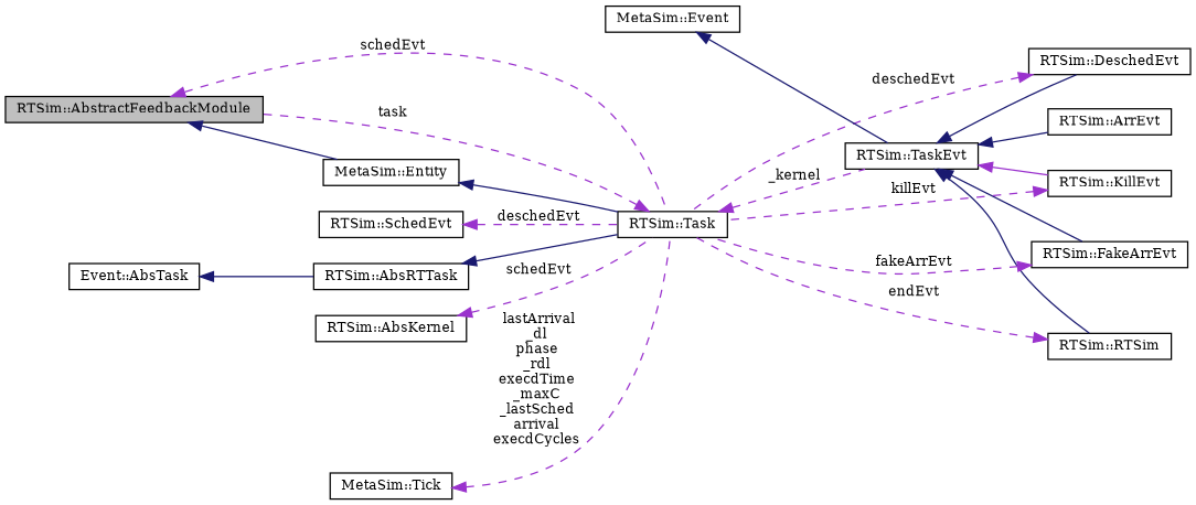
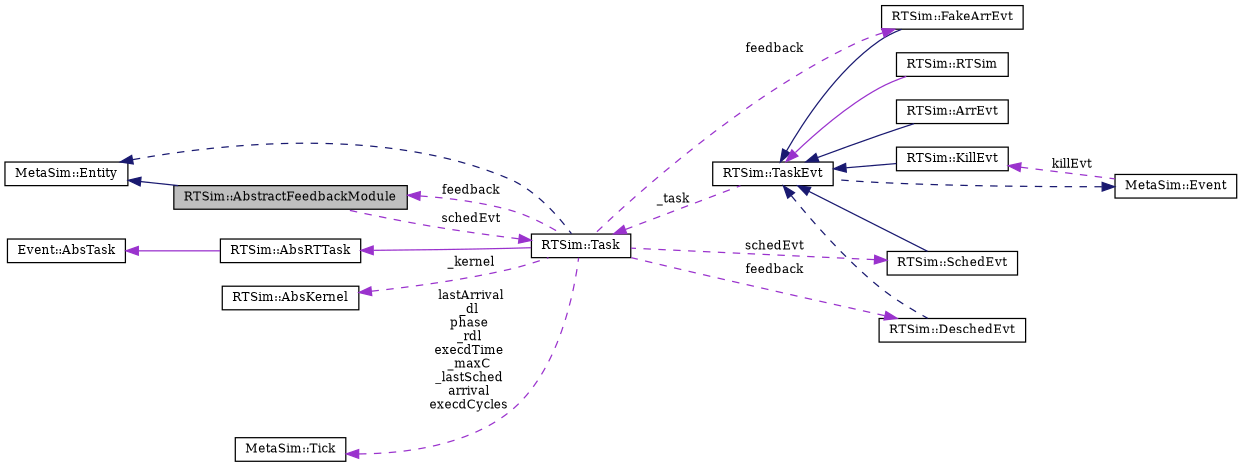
  digraph {
    fontname="DejaVu Serif"
    rankdir=LR
    node [color=black fillcolor=white fontname="DejaVu Serif" fontsize=10 shape=record style=filled]
    edge [color=midnightblue dir=back fontname="DejaVu Serif" fontsize=10 labelfontname=Helvetica labelfontsize=10 style=solid]
    n1 [fillcolor=grey75 fontcolor=black height=0.2 label="RTSim::AbstractFeedbackModule" width=0.4]
    n2 [height=0.2 label="RTSim::Task" width=0.4]
    n3 [height=0.2 label="RTSim::TaskEvt" width=0.4]
    n4 [height=0.2 label="MetaSim::Entity" width=0.4]
    n5 [height=0.2 label="RTSim::FakeArrEvt" width=0.4]
    n6 [height=0.2 label="RTSim::DeschedEvt" width=0.4]
    n7 [height=0.2 label="RTSim::KillEvt" width=0.4]
    n8 [height=0.2 label="RTSim::RTSim" width=0.4]
    n9 [height=0.2 label="RTSim::SchedEvt" width=0.4]
    n10 [height=0.2 label="RTSim::ArrEvt" width=0.4]
    n11 [height=0.2 label="RTSim::AbsRTTask" width=0.4]
    n12 [height=0.2 label="Event::AbsTask" width=0.4]
    n13 [height=0.2 label="MetaSim::Event" width=0.4]
    n14 [height=0.2 label="RTSim::AbsKernel" width=0.4]
    n15 [height=0.2 label="MetaSim::Tick" width=0.4]
-   n1 -> n2 [color=darkorchid3 label=" schedEvt" style=dashed]
-   n2 -> n1 [color=darkorchid3 label=" task" style=dashed]
-   n2 -> n3 [color=darkorchid3 label=" _kernel" style=dashed]
+   n1 -> n2 [color=darkorchid3 label=" feedback" style=dashed]
+   n2 -> n1 [color=darkorchid3 label=" schedEvt" style=dashed]
+   n2 -> n3 [color=darkorchid3 label=" _task" style=dashed]
    n3 -> n5
-   n3 -> n6
-   n3 -> n7 [color=darkorchid3]
-   n3 -> n8
+   n3 -> n6 [style=dashed]
+   n3 -> n7
+   n3 -> n8 [color=darkorchid3]
+   n3 -> n9
    n3 -> n10
-   n1 -> n4
-   n4 -> n2
-   n5 -> n2 [color=darkorchid3 label=" fakeArrEvt" style=dashed]
-   n6 -> n2 [color=darkorchid3 label=" deschedEvt" style=dashed]
-   n7 -> n2 [color=darkorchid3 label=" killEvt" style=dashed]
-   n8 -> n2 [color=darkorchid3 label=" endEvt" style=dashed]
-   n9 -> n2 [color=darkorchid3 label=" deschedEvt" style=dashed]
-   n11 -> n2
-   n12 -> n11
-   n13 -> n3
-   n14 -> n2 [color=darkorchid3 label=" schedEvt" style=dashed]
+   n4 -> n1
+   n4 -> n2 [style=dashed]
+   n5 -> n2 [color=darkorchid3 label=" feedback" style=dashed]
+   n6 -> n2 [color=darkorchid3 label=" feedback" style=dashed]
+   n7 -> n13 [color=darkorchid3 label=" killEvt" style=dashed]
+   n9 -> n2 [color=darkorchid3 label=" schedEvt" style=dashed]
+   n11 -> n2 [color=darkorchid3]
+   n12 -> n11 [color=darkorchid3]
+   n13 -> n3 [style=dashed]
+   n14 -> n2 [color=darkorchid3 label=" _kernel" style=dashed]
    n15 -> n2 [color=darkorchid3 label=" lastArrival\n_dl\nphase\n_rdl\nexecdTime\n_maxC\n_lastSched\narrival\nexecdCycles" style=dashed]
  }
